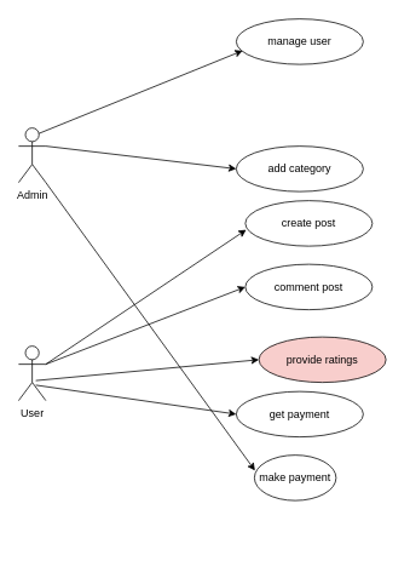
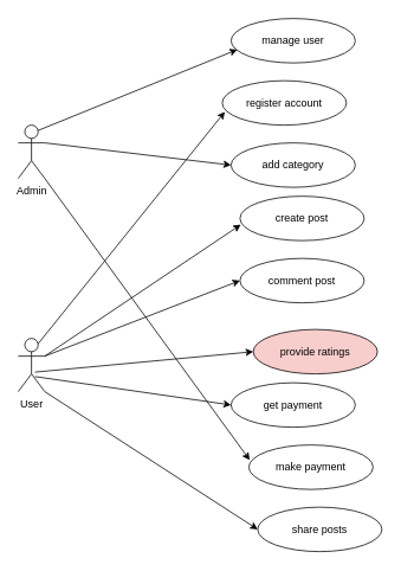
  <mxCell id="0" />
  <mxCell id="1" parent="0" />
  <mxCell id="2" value="Admin" style="shape=umlActor;verticalLabelPosition=bottom;labelBackgroundColor=#ffffff;verticalAlign=top;html=1;" parent="1" vertex="1"><mxGeometry x="20" y="140" width="30" height="60" as="geometry" /></mxCell>
  <mxCell id="3" value="manage user" style="ellipse;whiteSpace=wrap;html=1;" parent="1" vertex="1"><mxGeometry x="260" y="20" width="140" height="50" as="geometry" /></mxCell>
  <mxCell id="4" value="add category" style="ellipse;whiteSpace=wrap;html=1;" parent="1" vertex="1"><mxGeometry x="260" y="160" width="140" height="50" as="geometry" /></mxCell>
  <mxCell id="5" value="User" style="shape=umlActor;verticalLabelPosition=bottom;labelBackgroundColor=#ffffff;verticalAlign=top;html=1;" parent="1" vertex="1"><mxGeometry x="20" y="380" width="30" height="60" as="geometry" /></mxCell>
+ <mxCell id="6" value="register account" style="ellipse;whiteSpace=wrap;html=1;" parent="1" vertex="1"><mxGeometry x="250" y="90" width="140" height="50" as="geometry" /></mxCell>
  <mxCell id="7" value="create post" style="ellipse;whiteSpace=wrap;html=1;" parent="1" vertex="1"><mxGeometry x="270" y="220" width="140" height="50" as="geometry" /></mxCell>
  <mxCell id="8" value="comment post" style="ellipse;whiteSpace=wrap;html=1;" parent="1" vertex="1"><mxGeometry x="270" y="290" width="140" height="50" as="geometry" /></mxCell>
  <mxCell id="9" value="provide ratings" style="ellipse;whiteSpace=wrap;html=1;fillColor=#f8cecc;" parent="1" vertex="1"><mxGeometry x="285" y="370" width="140" height="50" as="geometry" /></mxCell>
  <mxCell id="10" value="get payment" style="ellipse;whiteSpace=wrap;html=1;" parent="1" vertex="1"><mxGeometry x="260" y="430" width="140" height="50" as="geometry" /></mxCell>
- <mxCell id="11" value="make payment" style="ellipse;whiteSpace=wrap;html=1;" parent="1" vertex="1"><mxGeometry x="280" y="500" width="90" height="50" as="geometry" /></mxCell>
+ <mxCell id="11" value="make payment" style="ellipse;whiteSpace=wrap;html=1;" parent="1" vertex="1"><mxGeometry x="280" y="500" width="140" height="50" as="geometry" /></mxCell>
+ <mxCell id="12" value="share posts" style="ellipse;whiteSpace=wrap;html=1;" parent="1" vertex="1"><mxGeometry x="290" y="570" width="140" height="50" as="geometry" /></mxCell>
  <mxCell id="13" value="" style="endArrow=classic;html=1;entryX=0.05;entryY=0.7;entryDx=0;entryDy=0;entryPerimeter=0;exitX=0.75;exitY=0.1;exitDx=0;exitDy=0;exitPerimeter=0;" parent="1" source="2" target="3" edge="1"><mxGeometry width="50" height="50" relative="1" as="geometry"><mxPoint x="80" y="190" as="sourcePoint" /><mxPoint x="130" y="140" as="targetPoint" /></mxGeometry></mxCell>
+ <mxCell id="14" value="" style="endArrow=classic;html=1;entryX=0.021;entryY=0.7;entryDx=0;entryDy=0;entryPerimeter=0;exitX=0.75;exitY=0.1;exitDx=0;exitDy=0;exitPerimeter=0;" parent="1" source="5" target="6" edge="1"><mxGeometry width="50" height="50" relative="1" as="geometry"><mxPoint x="90" y="360" as="sourcePoint" /><mxPoint x="140" y="310" as="targetPoint" /></mxGeometry></mxCell>
  <mxCell id="15" value="" style="endArrow=classic;html=1;entryX=0;entryY=0.5;entryDx=0;entryDy=0;exitX=1;exitY=0.333;exitDx=0;exitDy=0;exitPerimeter=0;" parent="1" source="2" target="4" edge="1"><mxGeometry width="50" height="50" relative="1" as="geometry"><mxPoint x="100" y="190" as="sourcePoint" /><mxPoint x="150" y="140" as="targetPoint" /></mxGeometry></mxCell>
  <mxCell id="16" value="" style="endArrow=classic;html=1;entryX=0.007;entryY=0.64;entryDx=0;entryDy=0;entryPerimeter=0;exitX=1;exitY=0.333;exitDx=0;exitDy=0;exitPerimeter=0;" parent="1" source="5" target="7" edge="1"><mxGeometry width="50" height="50" relative="1" as="geometry"><mxPoint x="20" y="690" as="sourcePoint" /><mxPoint x="70" y="640" as="targetPoint" /></mxGeometry></mxCell>
  <mxCell id="17" value="" style="endArrow=classic;html=1;entryX=0;entryY=0.5;entryDx=0;entryDy=0;" parent="1" target="8" edge="1"><mxGeometry width="50" height="50" relative="1" as="geometry"><mxPoint x="50" y="400" as="sourcePoint" /><mxPoint x="170" y="400" as="targetPoint" /></mxGeometry></mxCell>
  <mxCell id="18" value="" style="endArrow=classic;html=1;entryX=0;entryY=0.5;entryDx=0;entryDy=0;exitX=0.633;exitY=0.633;exitDx=0;exitDy=0;exitPerimeter=0;" parent="1" source="5" target="9" edge="1"><mxGeometry width="50" height="50" relative="1" as="geometry"><mxPoint x="180" y="460" as="sourcePoint" /><mxPoint x="230" y="410" as="targetPoint" /></mxGeometry></mxCell>
  <mxCell id="19" value="" style="endArrow=classic;html=1;entryX=0;entryY=0.5;entryDx=0;entryDy=0;exitX=0.633;exitY=0.717;exitDx=0;exitDy=0;exitPerimeter=0;" parent="1" source="5" target="10" edge="1"><mxGeometry width="50" height="50" relative="1" as="geometry"><mxPoint x="160" y="510" as="sourcePoint" /><mxPoint x="210" y="460" as="targetPoint" /></mxGeometry></mxCell>
  <mxCell id="20" value="" style="endArrow=classic;html=1;entryX=0.007;entryY=0.34;entryDx=0;entryDy=0;entryPerimeter=0;exitX=1;exitY=1;exitDx=0;exitDy=0;exitPerimeter=0;" parent="1" source="2" target="11" edge="1"><mxGeometry width="50" height="50" relative="1" as="geometry"><mxPoint x="220" y="550" as="sourcePoint" /><mxPoint x="270" y="500" as="targetPoint" /></mxGeometry></mxCell>
+ <mxCell id="21" value="" style="endArrow=classic;html=1;entryX=0;entryY=0.5;entryDx=0;entryDy=0;exitX=1;exitY=1;exitDx=0;exitDy=0;exitPerimeter=0;" parent="1" source="5" target="12" edge="1"><mxGeometry width="50" height="50" relative="1" as="geometry"><mxPoint x="70" y="580" as="sourcePoint" /><mxPoint x="120" y="530" as="targetPoint" /></mxGeometry></mxCell>
